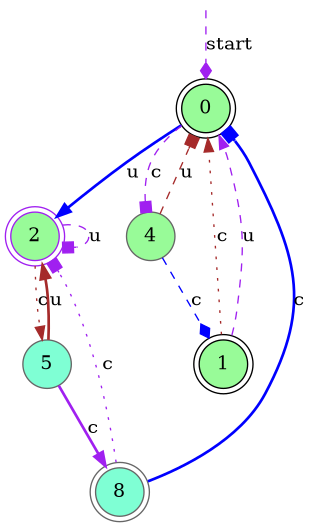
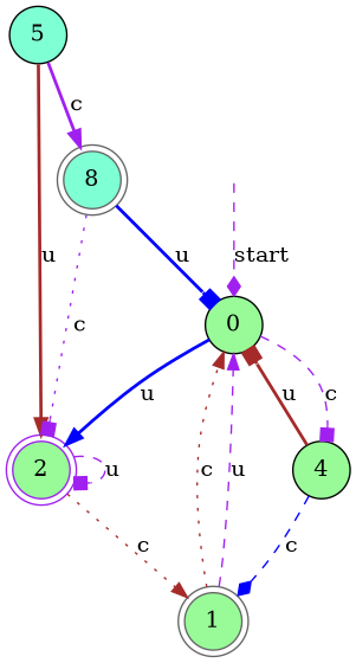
  digraph {
    rankdir=TB
    node [shape=circle style=filled color=gray40 fillcolor=palegreen]
    edge [arrowhead=normal color=purple style=dashed]
    __start [shape=point style=invis color="" fillcolor=""]
-   0 [color=black shape=doublecircle]
+   0 [color=black]
    2 [color=purple shape=doublecircle]
-   4
-   5 [fillcolor=aquamarine]
-   1 [color=black shape=doublecircle]
+   4 [color=black]
+   5 [color=black fillcolor=aquamarine]
+   1 [shape=doublecircle]
    n7 [fillcolor=aquamarine label=8 shape=doublecircle]
    __start -> 0 [arrowhead=diamond label=start]
    0 -> 2 [color=blue label=u style=bold]
    0 -> 4 [arrowhead=box label=c]
    2 -> 2 [arrowhead=box label=u]
-   2 -> 5 [color=brown label=c style=dotted]
-   4 -> 0 [arrowhead=box color=brown label=u]
+   2 -> 1 [color=brown label=c style=dotted]
+   4 -> 0 [arrowhead=box color=brown label=u style=bold]
    4 -> 1 [arrowhead=diamond color=blue label=c]
    5 -> 2 [color=brown label=u style=bold]
    5 -> n7 [label=c style=bold]
    1 -> 0 [color=brown label=c style=dotted]
    1 -> 0 [label=u]
-   n7 -> 0 [arrowhead=box color=blue label=c style=bold]
+   n7 -> 0 [arrowhead=box color=blue label=u style=bold]
    n7 -> 2 [arrowhead=box label=c style=dotted]
  }
